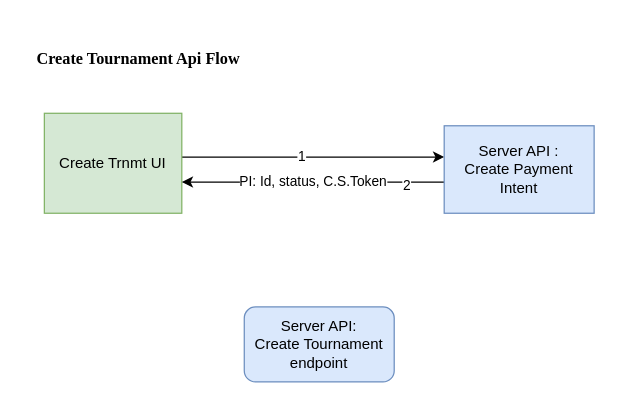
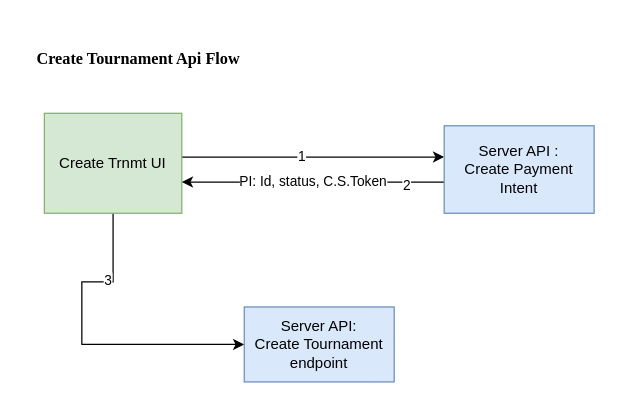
  <mxCell id="0" />
  <mxCell id="1" parent="0" />
  <mxCell id="2" style="edgeStyle=orthogonalEdgeStyle;rounded=0;orthogonalLoop=1;jettySize=auto;html=1;" edge="1" parent="1" source="6" target="9"><mxGeometry relative="1" as="geometry"><Array as="points"><mxPoint x="195" y="125" /><mxPoint x="195" y="125" /></Array></mxGeometry></mxCell>
  <mxCell id="3" value="1" style="edgeLabel;html=1;align=center;verticalAlign=middle;resizable=0;points=[];" vertex="1" connectable="0" parent="2"><mxGeometry x="-0.095" y="1" relative="1" as="geometry"><mxPoint as="offset" /></mxGeometry></mxCell>
+ <mxCell id="4" style="edgeStyle=orthogonalEdgeStyle;rounded=0;orthogonalLoop=1;jettySize=auto;html=1;" edge="1" parent="1" source="6" target="10"><mxGeometry relative="1" as="geometry"><mxPoint x="90" y="275" as="targetPoint" /><Array as="points"><mxPoint x="90" y="225" /><mxPoint x="65" y="225" /><mxPoint x="65" y="275" /></Array></mxGeometry></mxCell>
+ <mxCell id="5" value="3" style="edgeLabel;html=1;align=center;verticalAlign=middle;resizable=0;points=[];" vertex="1" connectable="0" parent="4"><mxGeometry x="-0.536" y="-2" relative="1" as="geometry"><mxPoint as="offset" /></mxGeometry></mxCell>
  <mxCell id="6" value="Create Trnmt UI" style="whiteSpace=wrap;html=1;fillColor=#d5e8d4;strokeColor=#82b366;" vertex="1" parent="1"><mxGeometry x="35" y="90" width="110" height="80" as="geometry" /></mxCell>
  <mxCell id="7" value="PI: Id, status, C.S.Token" style="edgeStyle=orthogonalEdgeStyle;rounded=0;orthogonalLoop=1;jettySize=auto;html=1;" edge="1" parent="1" source="9" target="6"><mxGeometry relative="1" as="geometry"><Array as="points"><mxPoint x="215" y="145" /><mxPoint x="215" y="145" /></Array></mxGeometry></mxCell>
  <mxCell id="8" value="2" style="edgeLabel;html=1;align=center;verticalAlign=middle;resizable=0;points=[];" vertex="1" connectable="0" parent="7"><mxGeometry x="-0.704" y="2" relative="1" as="geometry"><mxPoint as="offset" /></mxGeometry></mxCell>
  <mxCell id="9" value="Server API : &lt;br&gt;Create Payment Intent" style="whiteSpace=wrap;html=1;fillColor=#dae8fc;strokeColor=#6c8ebf;rounded=0;" vertex="1" parent="1"><mxGeometry x="355" y="100" width="120" height="70" as="geometry" /></mxCell>
- <mxCell id="10" value="Server API:&lt;br&gt;Create Tournament endpoint" style="rounded=1;whiteSpace=wrap;html=1;fillColor=#dae8fc;strokeColor=#6c8ebf;" vertex="1" parent="1"><mxGeometry x="195" y="245" width="120" height="60" as="geometry" /></mxCell>
+ <mxCell id="10" value="Server API:&lt;br&gt;Create Tournament endpoint" style="whiteSpace=wrap;html=1;fillColor=#dae8fc;strokeColor=#6c8ebf;rounded=0;" vertex="1" parent="1"><mxGeometry x="195" y="245" width="120" height="60" as="geometry" /></mxCell>
  <mxCell id="11" value="&lt;h2&gt;&lt;font face=&quot;Lucida Console&quot; size=&quot;1&quot;&gt;&lt;span style=&quot;font-size: 13px&quot;&gt;Create Tournament Api Flow&lt;/span&gt;&lt;/font&gt;&lt;/h2&gt;" style="text;html=1;align=center;verticalAlign=middle;resizable=0;points=[];autosize=1;strokeColor=none;fillColor=none;" vertex="1" parent="1"><mxGeometry x="20" y="20" width="180" height="50" as="geometry" /></mxCell>
